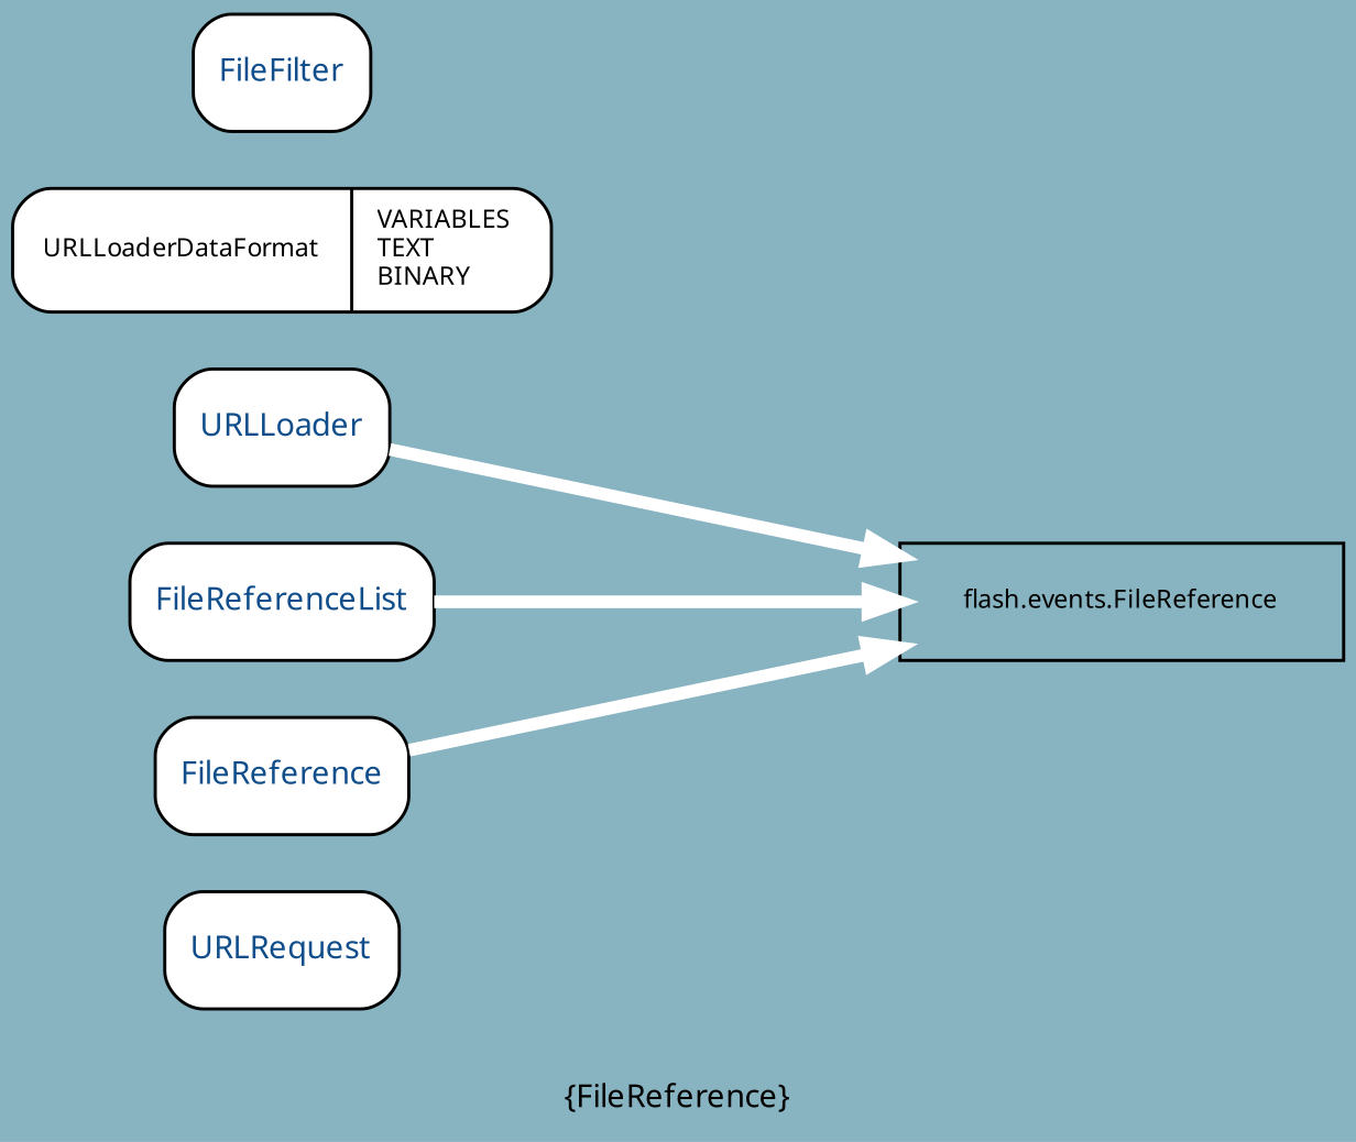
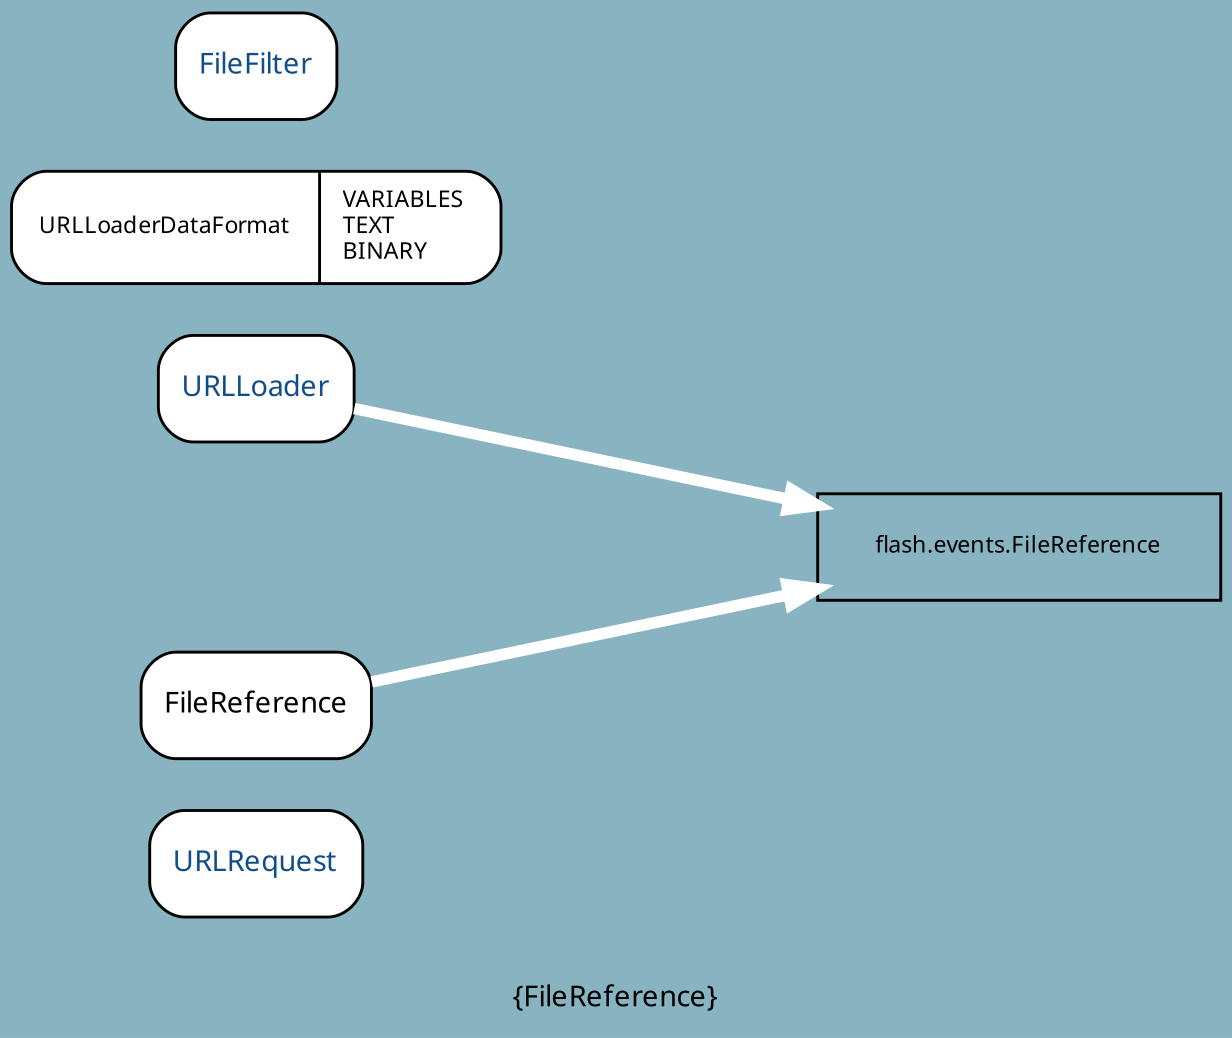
  digraph {
    bgcolor="#88B3C1"
    fontcolor=black
    fontname=Sans
    fontsize=10
    label="{FileReference}"
    rankdir=LR
    node [color=black fillcolor=white fontcolor="#104E8B" fontname=Sans fontsize=10 portPos=e shape=record style="rounded,filled"]
    edge [arrowhead=normal arrowsize=1.0 color=white fontcolor=black fontname=Sans fontsize=8 minlen=3 style="setlinewidth(4)"]
    n1 [height=0.50 label="{URLRequest}" width=1.00]
    n2 [height=0.50 label="{URLLoader}" width=0.94]
    n3 [fontcolor=black fontsize=8 height=0.50 label="flash.events.FileReference" width=1.94 fillcolor="" portPos="" style=""]
-   n4 [height=0.50 label="{FileReferenceList}" width=1.31]
    n5 [fontcolor=black fontsize=8 height=0.53 label="{URLLoaderDataFormat|VARIABLES\lTEXT\lBINARY\l}" width=2.36 portPos=""]
    n6 [height=0.50 label="{FileFilter}" width=0.75]
-   n7 [height=0.50 label="{FileReference}" width=1.08]
+   n7 [fontcolor=black height=0.50 label="{FileReference}" width=1.08]
    n2 -> n3
-   n4 -> n3
    n7 -> n3
  }
